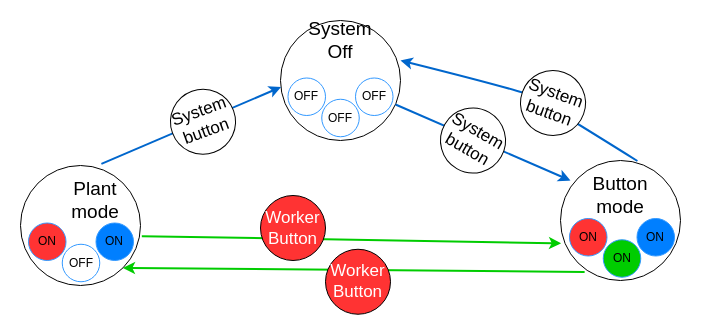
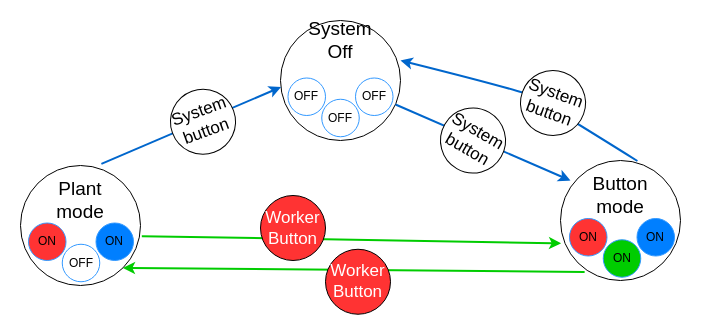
  <mxCell id="0" />
  <mxCell id="1" parent="0" />
  <mxCell id="2" value="" style="ellipse;whiteSpace=wrap;html=1;" parent="1" vertex="1"><mxGeometry x="280" y="20" width="120" height="120" as="geometry" /></mxCell>
  <mxCell id="3" value="&lt;font style=&quot;font-size: 19px;&quot;&gt;System Off&lt;/font&gt;" style="text;html=1;strokeColor=none;fillColor=none;align=center;verticalAlign=middle;whiteSpace=wrap;rounded=0;" parent="1" vertex="1"><mxGeometry x="305" y="25" width="70" height="30" as="geometry" /></mxCell>
  <mxCell id="4" value="" style="ellipse;whiteSpace=wrap;html=1;aspect=fixed;fillColor=none;strokeColor=#3399FF;fontColor=#000000;" parent="1" vertex="1"><mxGeometry x="287.5" y="77.5" width="37.5" height="37.5" as="geometry" /></mxCell>
  <mxCell id="5" value="OFF" style="text;html=1;strokeColor=none;fillColor=none;align=center;verticalAlign=middle;whiteSpace=wrap;rounded=0;" parent="1" vertex="1"><mxGeometry x="291.25" y="88.75" width="30" height="15" as="geometry" /></mxCell>
  <mxCell id="6" value="" style="ellipse;whiteSpace=wrap;html=1;aspect=fixed;fillColor=none;strokeColor=#3399FF;" parent="1" vertex="1"><mxGeometry x="355" y="77.5" width="37.5" height="37.5" as="geometry" /></mxCell>
  <mxCell id="7" value="OFF" style="text;html=1;align=center;verticalAlign=middle;whiteSpace=wrap;rounded=0;fontColor=#000000;" parent="1" vertex="1"><mxGeometry x="358.75" y="86.25" width="30" height="20" as="geometry" /></mxCell>
  <mxCell id="8" value="" style="ellipse;whiteSpace=wrap;html=1;" parent="1" vertex="1"><mxGeometry x="560" y="160" width="120" height="120" as="geometry" /></mxCell>
  <mxCell id="9" value="&lt;font style=&quot;font-size: 19px;&quot;&gt;Button mode&lt;/font&gt;" style="text;html=1;strokeColor=none;fillColor=none;align=center;verticalAlign=middle;whiteSpace=wrap;rounded=0;" parent="1" vertex="1"><mxGeometry x="585" y="180" width="70" height="30" as="geometry" /></mxCell>
  <mxCell id="10" value="" style="endArrow=classic;html=1;rounded=0;fontSize=21;horizontal=1;entryX=0.083;entryY=0.167;entryDx=0;entryDy=0;entryPerimeter=0;fillColor=#66B2FF;fontColor=#007FFF;strokeWidth=2;strokeColor=#0066CC;" parent="1" source="2" target="8" edge="1"><mxGeometry width="50" height="50" relative="1" as="geometry"><mxPoint x="420" y="220" as="sourcePoint" /><mxPoint x="460" y="170" as="targetPoint" /></mxGeometry></mxCell>
  <mxCell id="11" value="" style="curved=1;endArrow=classic;html=1;rounded=0;exitX=0.641;exitY=0.004;exitDx=0;exitDy=0;exitPerimeter=0;entryX=1;entryY=0.333;entryDx=0;entryDy=0;entryPerimeter=0;strokeWidth=2;strokeColor=#0066CC;" parent="1" source="8" target="2" edge="1"><mxGeometry width="50" height="50" relative="1" as="geometry"><mxPoint x="500" y="130" as="sourcePoint" /><mxPoint x="550" y="80" as="targetPoint" /><Array as="points"><mxPoint x="540" y="100" /><mxPoint x="520" y="90" /></Array></mxGeometry></mxCell>
  <mxCell id="12" value="" style="ellipse;whiteSpace=wrap;html=1;" parent="1" vertex="1"><mxGeometry x="20" y="165" width="120" height="120" as="geometry" /></mxCell>
- <mxCell id="13" value="&lt;font style=&quot;font-size: 19px;&quot;&gt;Plant mode&lt;/font&gt;" style="text;html=1;strokeColor=none;fillColor=none;align=center;verticalAlign=middle;whiteSpace=wrap;rounded=0;" parent="1" vertex="1"><mxGeometry x="60" y="185" width="70" height="30" as="geometry" /></mxCell>
+ <mxCell id="13" value="&lt;font style=&quot;font-size: 19px;&quot;&gt;Plant mode&lt;/font&gt;" style="text;html=1;strokeColor=none;fillColor=none;align=center;verticalAlign=middle;whiteSpace=wrap;rounded=0;" parent="1" vertex="1"><mxGeometry x="45" y="185" width="70" height="30" as="geometry" /></mxCell>
  <mxCell id="14" value="" style="endArrow=classic;html=1;rounded=0;fontSize=21;horizontal=1;entryX=0.005;entryY=0.554;entryDx=0;entryDy=0;entryPerimeter=0;fillColor=#66B2FF;fontColor=#007FFF;strokeWidth=2;strokeColor=#0066CC;exitX=0.674;exitY=-0.014;exitDx=0;exitDy=0;exitPerimeter=0;" parent="1" source="12" target="2" edge="1"><mxGeometry width="50" height="50" relative="1" as="geometry"><mxPoint x="399" y="125" as="sourcePoint" /><mxPoint x="490" y="190" as="targetPoint" /></mxGeometry></mxCell>
  <mxCell id="15" value="" style="endArrow=classic;html=1;rounded=0;fontSize=21;horizontal=1;entryX=0.005;entryY=0.69;entryDx=0;entryDy=0;entryPerimeter=0;fillColor=#66B2FF;fontColor=#007FFF;strokeWidth=2;strokeColor=#00CC00;exitX=1.011;exitY=0.589;exitDx=0;exitDy=0;exitPerimeter=0;" parent="1" source="12" target="8" edge="1"><mxGeometry width="50" height="50" relative="1" as="geometry"><mxPoint x="246.5" y="286" as="sourcePoint" /><mxPoint x="373.5" y="180" as="targetPoint" /></mxGeometry></mxCell>
  <mxCell id="16" value="" style="ellipse;whiteSpace=wrap;html=1;aspect=fixed;fillColor=none;strokeColor=#3399FF;" parent="1" vertex="1"><mxGeometry x="321.25" y="98.75" width="37.5" height="37.5" as="geometry" /></mxCell>
  <mxCell id="17" value="OFF" style="text;html=1;align=center;verticalAlign=middle;whiteSpace=wrap;rounded=0;fontColor=#000000;" parent="1" vertex="1"><mxGeometry x="325" y="107.5" width="30" height="20" as="geometry" /></mxCell>
  <mxCell id="18" value="" style="ellipse;whiteSpace=wrap;html=1;aspect=fixed;fillColor=#FF3333;strokeColor=#3399FF;fontColor=#000000;" parent="1" vertex="1"><mxGeometry x="569" y="218" width="37.5" height="37.5" as="geometry" /></mxCell>
  <mxCell id="19" value="ON" style="text;html=1;strokeColor=none;fillColor=none;align=center;verticalAlign=middle;whiteSpace=wrap;rounded=0;" parent="1" vertex="1"><mxGeometry x="572.75" y="229.25" width="30" height="15" as="geometry" /></mxCell>
  <mxCell id="20" value="" style="ellipse;whiteSpace=wrap;html=1;aspect=fixed;fillColor=#007FFF;strokeColor=#3399FF;" parent="1" vertex="1"><mxGeometry x="636.5" y="218" width="37.5" height="37.5" as="geometry" /></mxCell>
  <mxCell id="21" value="ON" style="text;html=1;align=center;verticalAlign=middle;whiteSpace=wrap;rounded=0;fontColor=#000000;" parent="1" vertex="1"><mxGeometry x="640.25" y="226.75" width="30" height="20" as="geometry" /></mxCell>
  <mxCell id="22" value="" style="ellipse;whiteSpace=wrap;html=1;aspect=fixed;fillColor=#00CC00;strokeColor=#3399FF;" parent="1" vertex="1"><mxGeometry x="602.75" y="239.25" width="37.5" height="37.5" as="geometry" /></mxCell>
  <mxCell id="23" value="ON" style="text;html=1;align=center;verticalAlign=middle;whiteSpace=wrap;rounded=0;fontColor=#000000;" parent="1" vertex="1"><mxGeometry x="606.5" y="248" width="30" height="20" as="geometry" /></mxCell>
  <mxCell id="24" value="" style="ellipse;whiteSpace=wrap;html=1;aspect=fixed;fillColor=#FF3333;strokeColor=#3399FF;fontColor=#000000;" parent="1" vertex="1"><mxGeometry x="28" y="222.5" width="37.5" height="37.5" as="geometry" /></mxCell>
  <mxCell id="25" value="ON" style="text;html=1;strokeColor=none;fillColor=none;align=center;verticalAlign=middle;whiteSpace=wrap;rounded=0;" parent="1" vertex="1"><mxGeometry x="31.75" y="233.75" width="30" height="15" as="geometry" /></mxCell>
  <mxCell id="26" value="" style="ellipse;whiteSpace=wrap;html=1;aspect=fixed;fillColor=#007FFF;strokeColor=#3399FF;" parent="1" vertex="1"><mxGeometry x="95.5" y="222.5" width="37.5" height="37.5" as="geometry" /></mxCell>
  <mxCell id="27" value="ON" style="text;html=1;align=center;verticalAlign=middle;whiteSpace=wrap;rounded=0;fontColor=#000000;" parent="1" vertex="1"><mxGeometry x="99.25" y="231.25" width="30" height="20" as="geometry" /></mxCell>
  <mxCell id="28" value="" style="ellipse;whiteSpace=wrap;html=1;aspect=fixed;fillColor=none;strokeColor=#3399FF;" parent="1" vertex="1"><mxGeometry x="61.75" y="243.75" width="37.5" height="37.5" as="geometry" /></mxCell>
  <mxCell id="29" value="OFF" style="text;html=1;align=center;verticalAlign=middle;whiteSpace=wrap;rounded=0;fontColor=#000000;" parent="1" vertex="1"><mxGeometry x="65.5" y="252.5" width="30" height="20" as="geometry" /></mxCell>
  <mxCell id="30" value="" style="ellipse;whiteSpace=wrap;html=1;aspect=fixed;fillColor=#FFFFFF;rotation=20;strokeColor=#000000;labelBorderColor=default;" vertex="1" parent="1"><mxGeometry x="520" y="70" width="65" height="65" as="geometry" /></mxCell>
  <mxCell id="31" value="" style="endArrow=classic;html=1;rounded=0;fontSize=21;horizontal=1;fillColor=#66B2FF;fontColor=#007FFF;strokeWidth=2;strokeColor=#00CC00;exitX=0.201;exitY=0.929;exitDx=0;exitDy=0;exitPerimeter=0;entryX=1;entryY=1;entryDx=0;entryDy=0;" edge="1" parent="1" source="8" target="12"><mxGeometry width="50" height="50" relative="1" as="geometry"><mxPoint x="140" y="255.5" as="sourcePoint" /><mxPoint x="160" y="230" as="targetPoint" /><Array as="points" /></mxGeometry></mxCell>
  <mxCell id="32" value="&lt;font style=&quot;font-size: 17px;&quot;&gt;System button&lt;/font&gt;" style="text;html=1;align=center;verticalAlign=middle;whiteSpace=wrap;rounded=0;rotation=20;fontSize=17;labelBackgroundColor=none;fillColor=none;fontColor=#000000;strokeColor=none;" parent="1" vertex="1"><mxGeometry x="531.25" y="93.75" width="42.5" height="17.5" as="geometry" /></mxCell>
  <mxCell id="33" value="" style="ellipse;whiteSpace=wrap;html=1;aspect=fixed;fillColor=#FFFFFF;rotation=30;strokeColor=#000000;labelBorderColor=default;" vertex="1" parent="1"><mxGeometry x="440" y="107.5" width="65" height="65" as="geometry" /></mxCell>
  <mxCell id="34" value="&lt;font style=&quot;font-size: 17px;&quot;&gt;System button&lt;/font&gt;" style="text;html=1;align=center;verticalAlign=middle;whiteSpace=wrap;rounded=0;rotation=30;fontSize=17;labelBackgroundColor=none;fillColor=none;fontColor=#000000;strokeColor=none;" vertex="1" parent="1"><mxGeometry x="451.25" y="131.25" width="42.5" height="17.5" as="geometry" /></mxCell>
  <mxCell id="35" value="" style="ellipse;whiteSpace=wrap;html=1;aspect=fixed;fillColor=#FFFFFF;rotation=340;" vertex="1" parent="1"><mxGeometry x="170" y="88.75" width="65" height="65" as="geometry" /></mxCell>
  <mxCell id="36" value="&lt;font style=&quot;font-size: 17px;&quot;&gt;System button&lt;/font&gt;" style="text;html=1;align=center;verticalAlign=middle;whiteSpace=wrap;rounded=0;rotation=340;fontSize=17;labelBackgroundColor=none;fillColor=none;fontColor=#000000;strokeColor=none;" vertex="1" parent="1"><mxGeometry x="181.25" y="112.5" width="42.5" height="17.5" as="geometry" /></mxCell>
  <mxCell id="37" value="" style="ellipse;whiteSpace=wrap;html=1;aspect=fixed;fillColor=#FF3333;rotation=0;strokeColor=#000000;" vertex="1" parent="1"><mxGeometry x="325" y="248.75" width="65" height="65" as="geometry" /></mxCell>
  <mxCell id="38" value="&lt;font color=&quot;#ffffff&quot; style=&quot;font-size: 17px;&quot;&gt;Worker&lt;br&gt;Button&lt;br&gt;&lt;/font&gt;" style="text;html=1;align=center;verticalAlign=middle;whiteSpace=wrap;rounded=0;rotation=0;fontSize=17;labelBackgroundColor=none;fillColor=none;fontColor=#333333;strokeColor=none;" vertex="1" parent="1"><mxGeometry x="336.25" y="272.5" width="42.5" height="17.5" as="geometry" /></mxCell>
  <mxCell id="39" value="" style="ellipse;whiteSpace=wrap;html=1;aspect=fixed;fillColor=#FF3333;rotation=0;strokeColor=#000000;" vertex="1" parent="1"><mxGeometry x="260" y="195" width="65" height="65" as="geometry" /></mxCell>
  <mxCell id="40" value="&lt;font color=&quot;#ffffff&quot; style=&quot;font-size: 17px;&quot;&gt;Worker&lt;br&gt;Button&lt;br&gt;&lt;/font&gt;" style="text;html=1;align=center;verticalAlign=middle;whiteSpace=wrap;rounded=0;rotation=0;fontSize=17;labelBackgroundColor=none;fillColor=none;fontColor=#333333;strokeColor=none;" vertex="1" parent="1"><mxGeometry x="271.25" y="218.75" width="42.5" height="17.5" as="geometry" /></mxCell>
